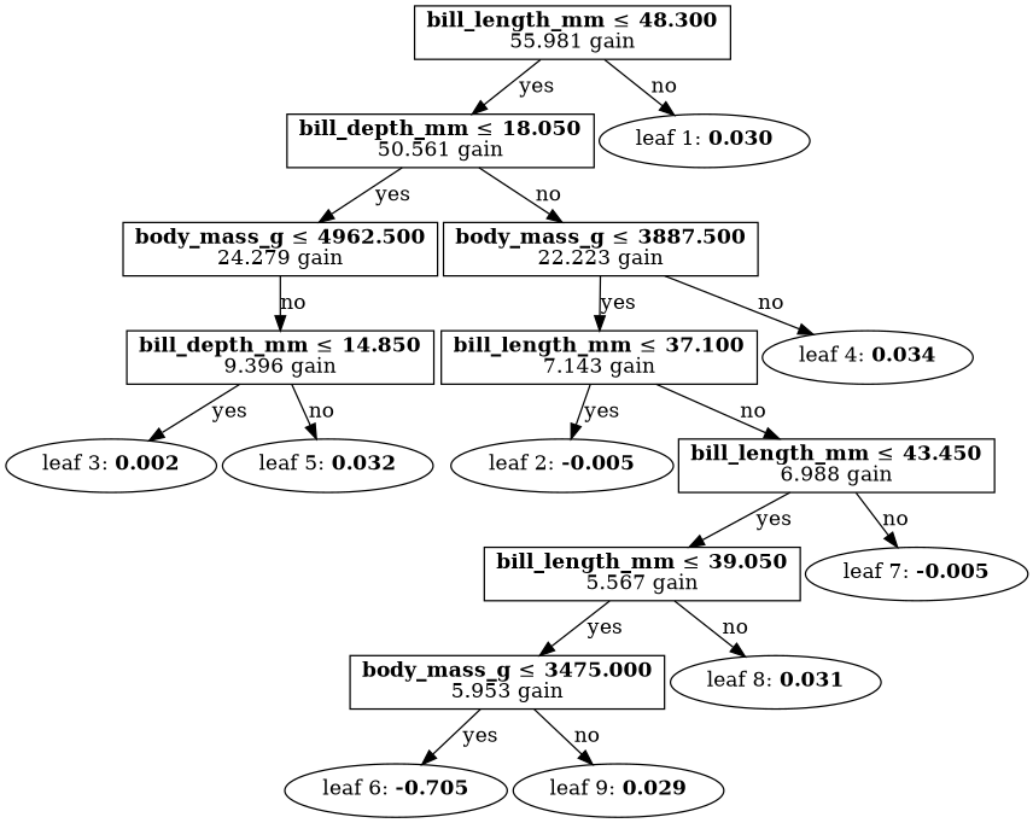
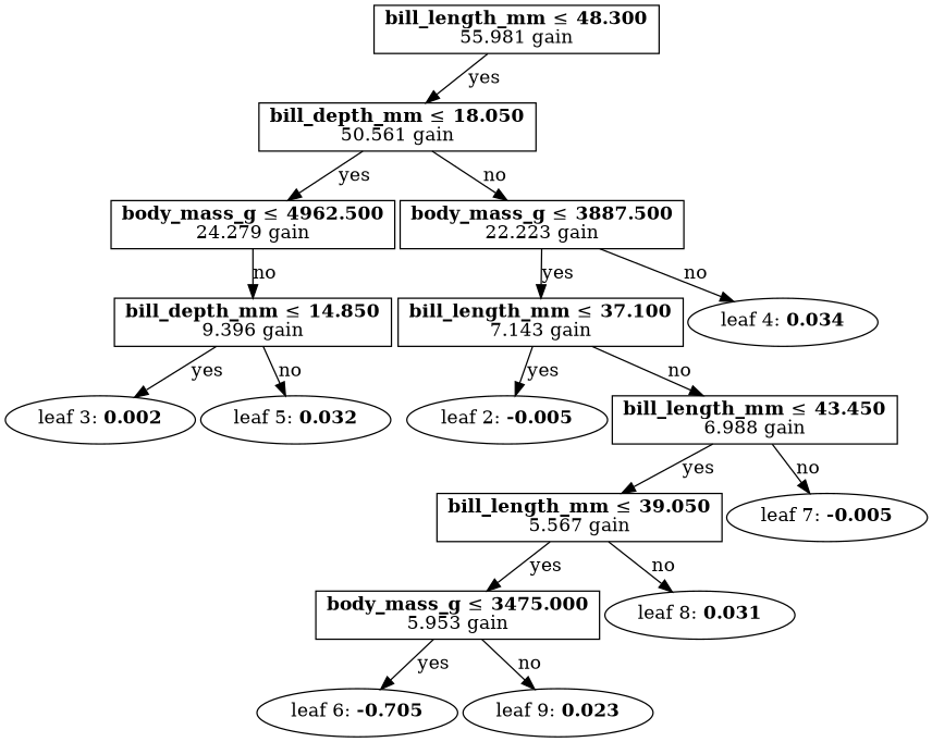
  digraph {
    nodesep=0.05
    rankdir=TB
    ranksep=0.3
    n1 [fillcolor=white label=<<B>bill_length_mm</B> &#8804; <B>48.300</B><br/>55.981 gain> shape=rectangle]
    n2 [fillcolor=white label=<<B>bill_depth_mm</B> &#8804; <B>18.050</B><br/>50.561 gain> shape=rectangle]
-   n3 [label=<leaf 1: <B>0.030</B>>]
    n4 [fillcolor=white label=<<B>body_mass_g</B> &#8804; <B>4962.500</B><br/>24.279 gain> shape=rectangle]
    n5 [fillcolor=white label=<<B>body_mass_g</B> &#8804; <B>3887.500</B><br/>22.223 gain> shape=rectangle]
    n6 [fillcolor=white label=<<B>bill_depth_mm</B> &#8804; <B>14.850</B><br/>9.396 gain> shape=rectangle]
    n7 [fillcolor=white label=<<B>bill_length_mm</B> &#8804; <B>37.100</B><br/>7.143 gain> shape=rectangle]
    n8 [label=<leaf 4: <B>0.034</B>>]
    n9 [label=<leaf 3: <B>0.002</B>>]
    n10 [label=<leaf 5: <B>0.032</B>>]
    n11 [label=<leaf 2: <B>-0.005</B>>]
    n12 [fillcolor=white label=<<B>bill_length_mm</B> &#8804; <B>43.450</B><br/>6.988 gain> shape=rectangle]
    n13 [fillcolor=white label=<<B>bill_length_mm</B> &#8804; <B>39.050</B><br/>5.567 gain> shape=rectangle]
    n14 [label=<leaf 7: <B>-0.005</B>>]
    n15 [fillcolor=white label=<<B>body_mass_g</B> &#8804; <B>3475.000</B><br/>5.953 gain> shape=rectangle]
    n16 [label=<leaf 8: <B>0.031</B>>]
    n17 [label=<leaf 6: <B>-0.705</B>>]
-   n18 [label=<leaf 9: <B>0.029</B>>]
+   n18 [label=<leaf 9: <B>0.023</B>>]
    n1 -> n2 [label=yes]
-   n1 -> n3 [label=no]
    n2 -> n4 [label=yes]
    n2 -> n5 [label=no]
    n4 -> n6 [label=no]
    n5 -> n7 [label=yes]
    n5 -> n8 [label=no]
    n6 -> n9 [label=yes]
    n6 -> n10 [label=no]
    n7 -> n11 [label=yes]
    n7 -> n12 [label=no]
    n12 -> n13 [label=yes]
    n12 -> n14 [label=no]
    n13 -> n15 [label=yes]
    n13 -> n16 [label=no]
    n15 -> n17 [label=yes]
    n15 -> n18 [label=no]
  }
